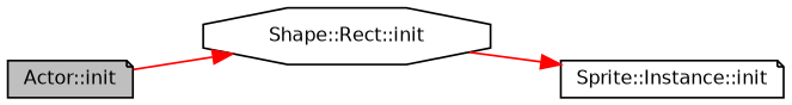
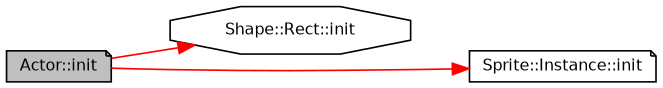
  digraph {
    rankdir=LR
    node [color=black fillcolor=white fontname=Helvetica fontsize=10 shape=note style=filled]
    edge [color=red fontname=Helvetica fontsize=10 labelfontname=Helvetica labelfontsize=10 style=solid]
    n1 [fillcolor=grey75 fontcolor=black height=0.2 label="Actor::init" width=0.4]
    n2 [height=0.2 label="Shape::Rect::init" shape=octagon width=0.4]
    n3 [height=0.2 label="Sprite::Instance::init" width=0.4]
    n1 -> n2
-   n2 -> n3
+   n1 -> n3
  }
